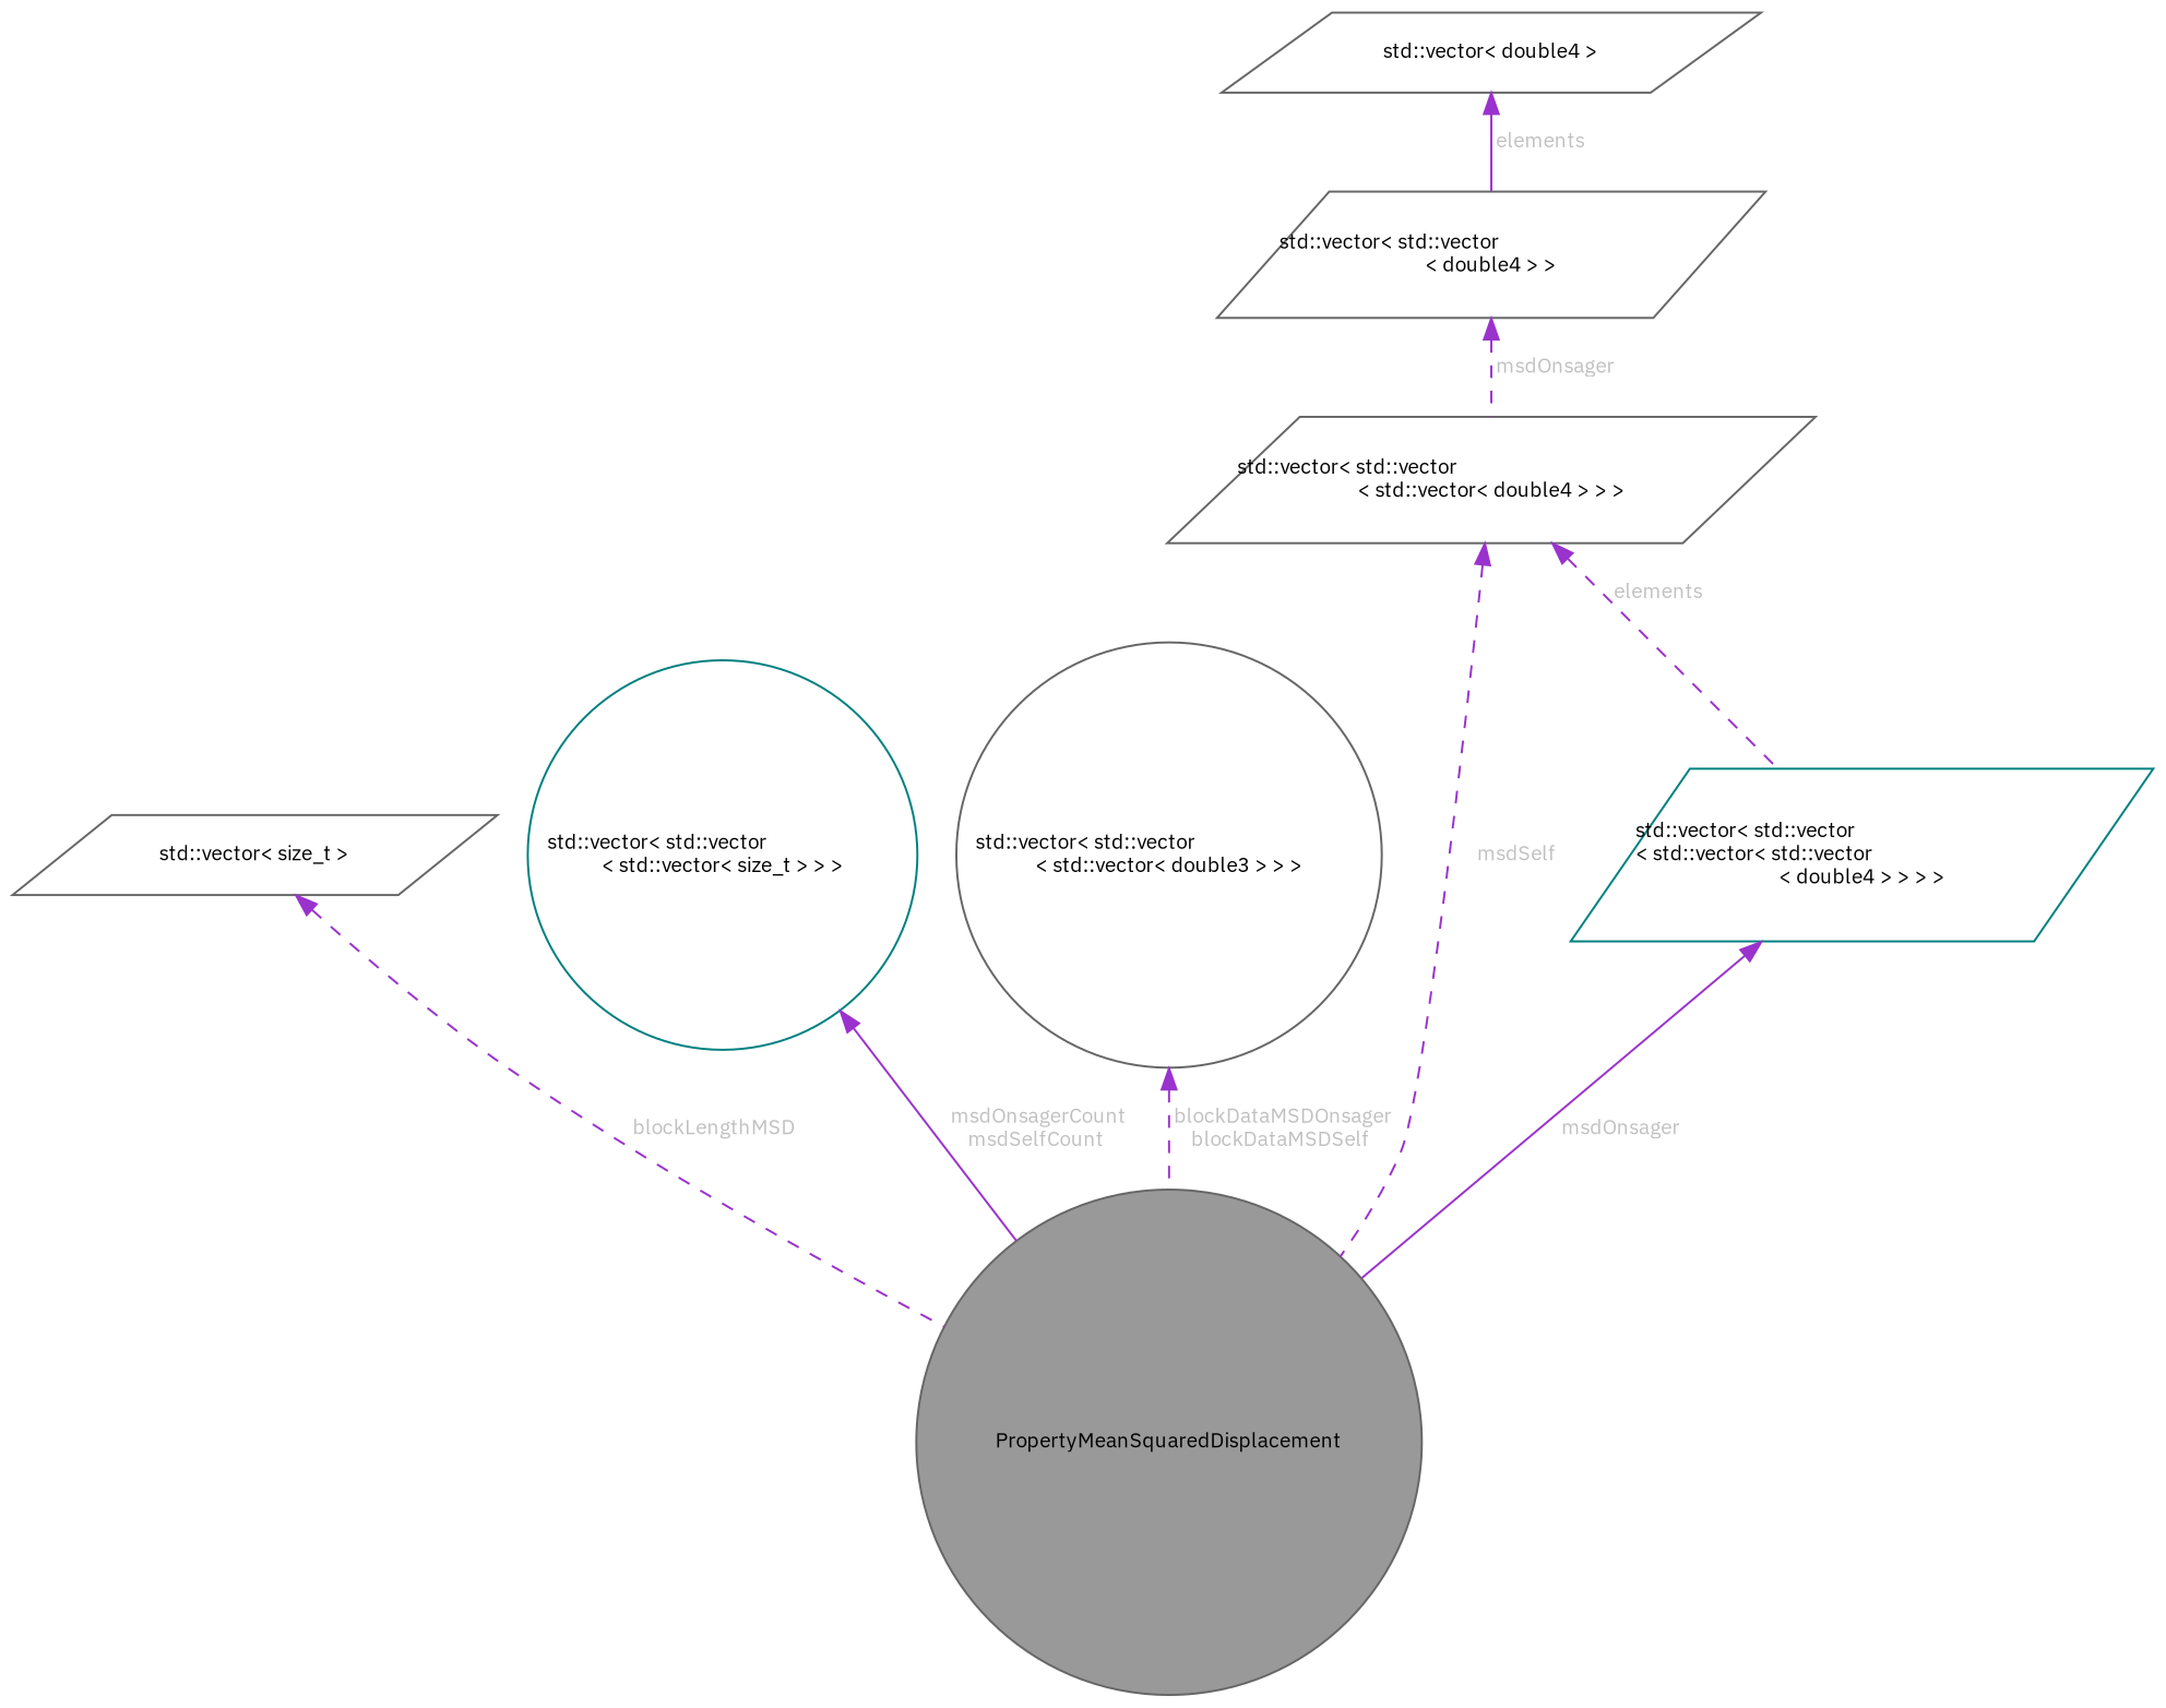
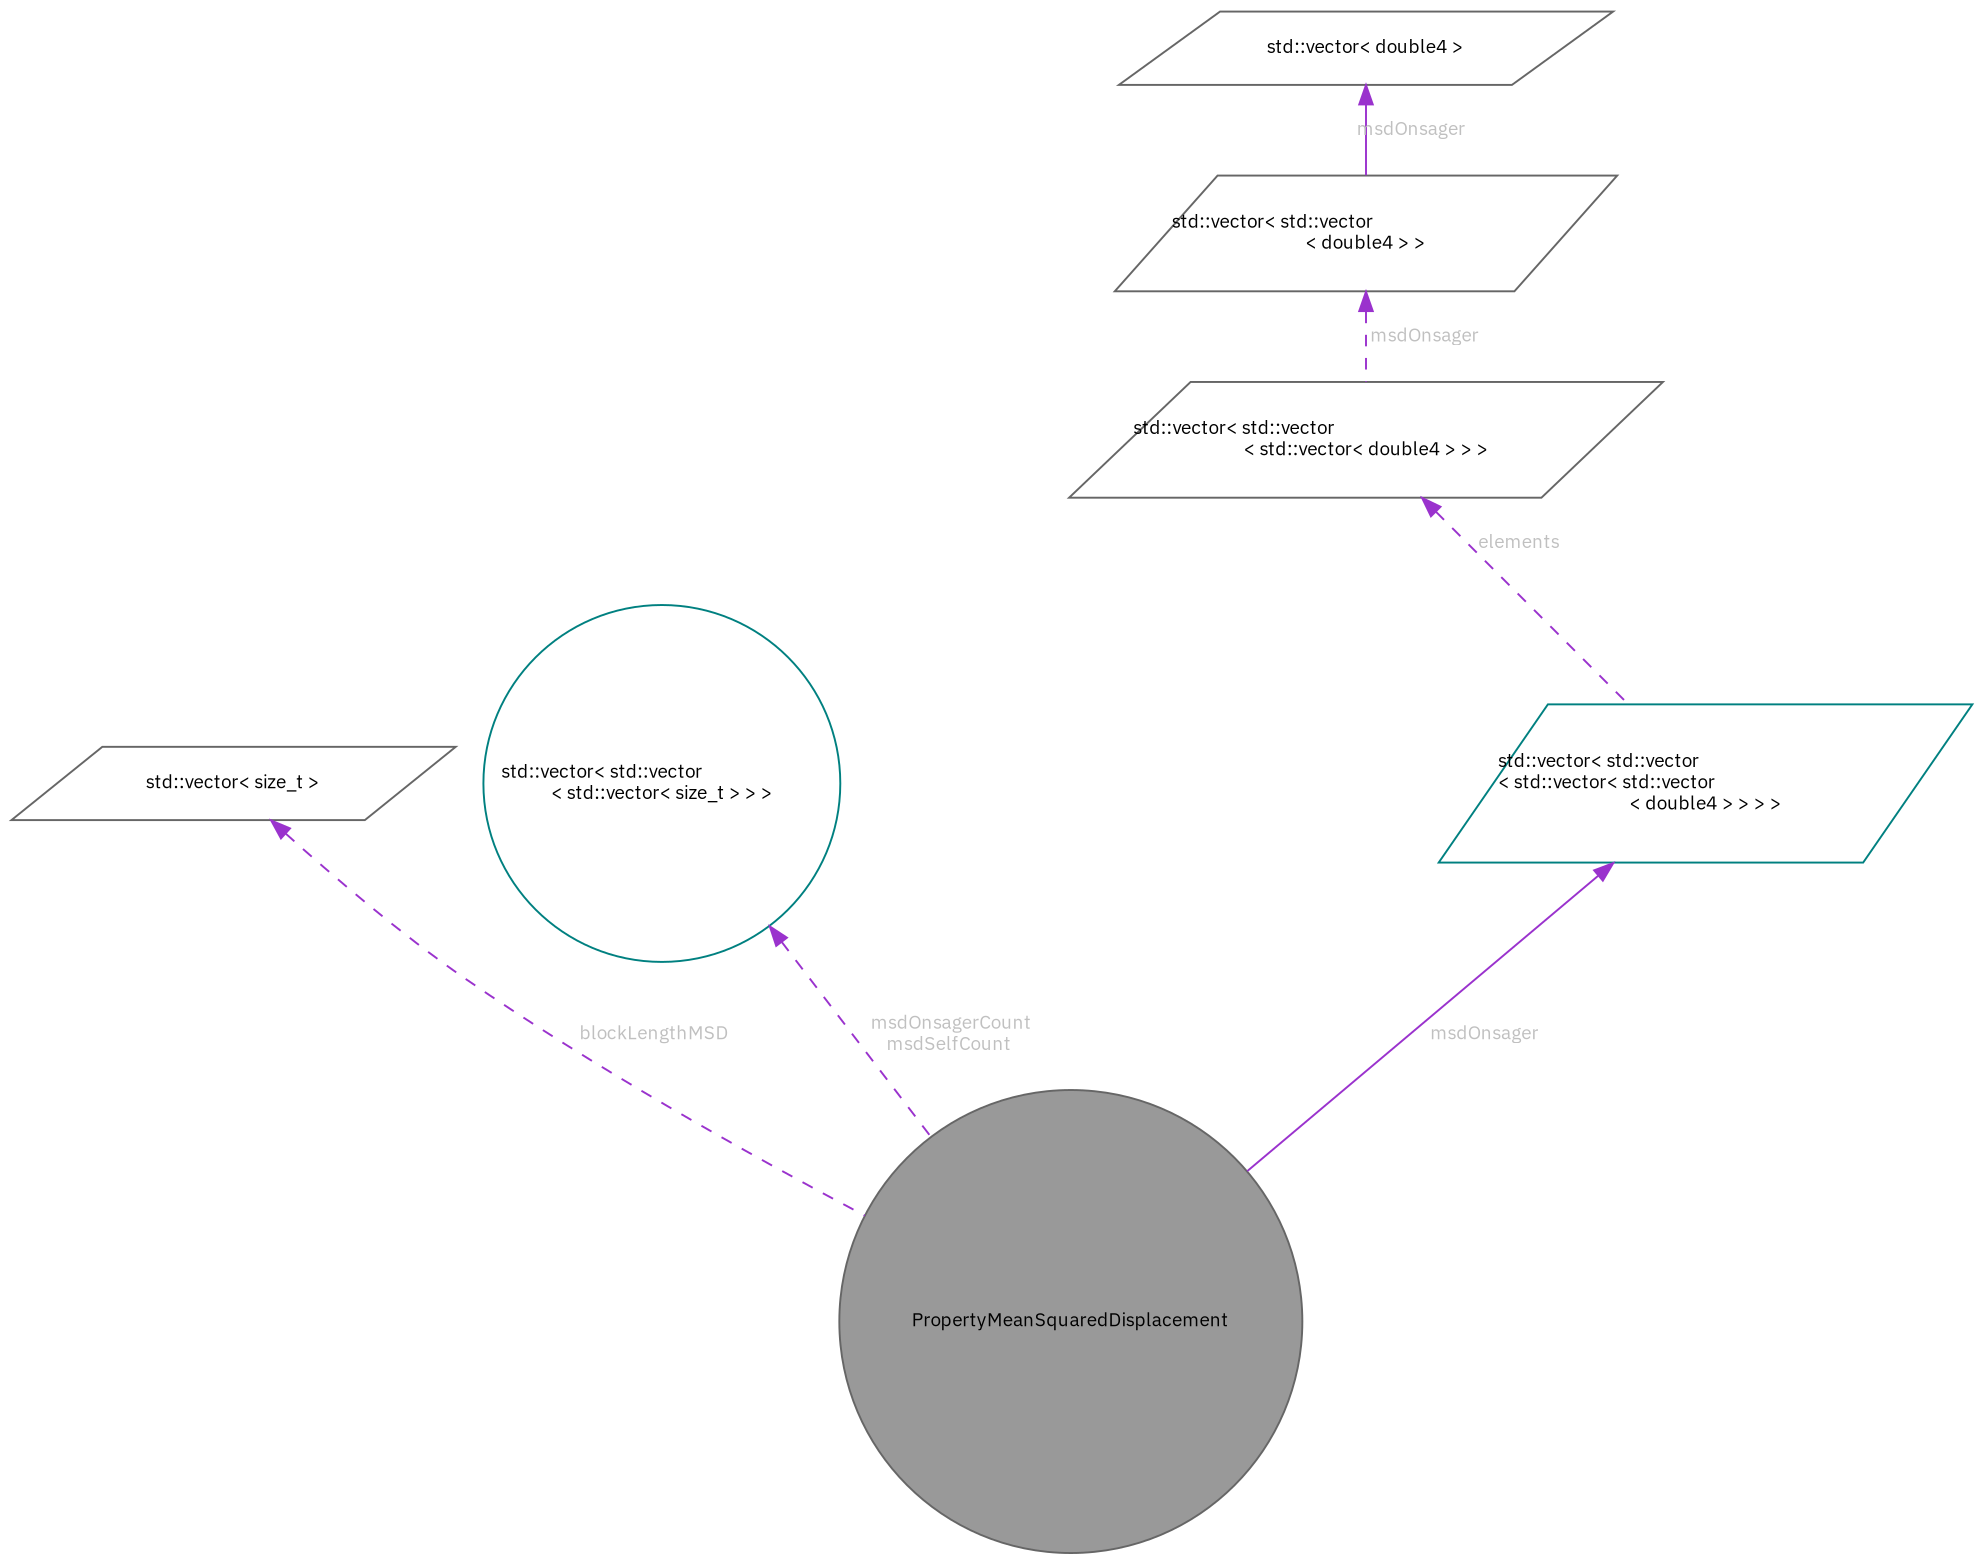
  digraph {
    fontname="IBM Plex Sans"
    rankdir=TB
    node [color=gray40 fillcolor=white fontname="IBM Plex Sans" fontsize=10 shape=parallelogram style=filled]
    edge [color=darkorchid3 dir=back fontcolor=grey fontname="IBM Plex Sans" fontsize=10 labelfontname=Helvetica labelfontsize=10 style=dashed]
    n1 [fillcolor=grey60 fontcolor=black height=0.2 label=PropertyMeanSquaredDisplacement shape=circle width=0.4]
    n2 [height=0.2 label="std::vector\< size_t \>" width=0.4]
    n3 [color=teal height=0.2 label="std::vector\< std::vector\l\< std::vector\< size_t \> \> \>" shape=circle width=0.4]
-   n4 [height=0.2 label="std::vector\< std::vector\l\< std::vector\< double3 \> \> \>" shape=circle width=0.4]
    n5 [height=0.2 label="std::vector\< std::vector\l\< std::vector\< double4 \> \> \>" width=0.4]
    n6 [color=teal height=0.2 label="std::vector\< std::vector\l\< std::vector\< std::vector\l\< double4 \> \> \> \>" width=0.4]
    n7 [height=0.2 label="std::vector\< std::vector\l\< double4 \> \>" width=0.4]
    n8 [height=0.2 label="std::vector\< double4 \>" width=0.4]
    n2 -> n1 [label=" blockLengthMSD"]
-   n3 -> n1 [label=" msdOnsagerCount\nmsdSelfCount" style=solid]
-   n4 -> n1 [label=" blockDataMSDOnsager\nblockDataMSDSelf"]
-   n5 -> n1 [label=" msdSelf"]
+   n3 -> n1 [label=" msdOnsagerCount\nmsdSelfCount"]
    n5 -> n6 [label=" elements"]
    n6 -> n1 [label=" msdOnsager" style=solid]
    n7 -> n5 [label=" msdOnsager"]
-   n8 -> n7 [label=" elements" style=solid]
+   n8 -> n7 [label=" msdOnsager" style=solid]
  }
